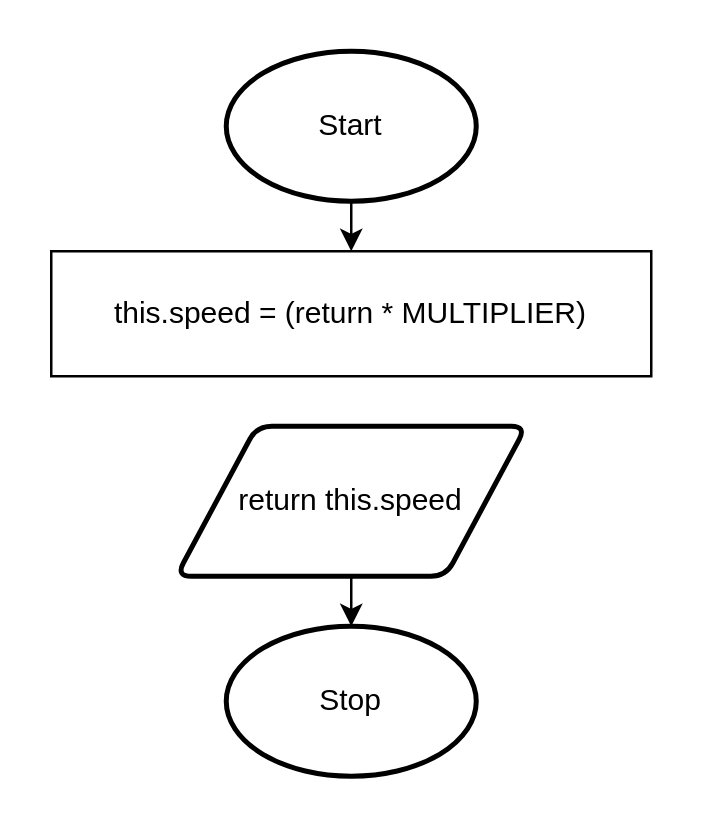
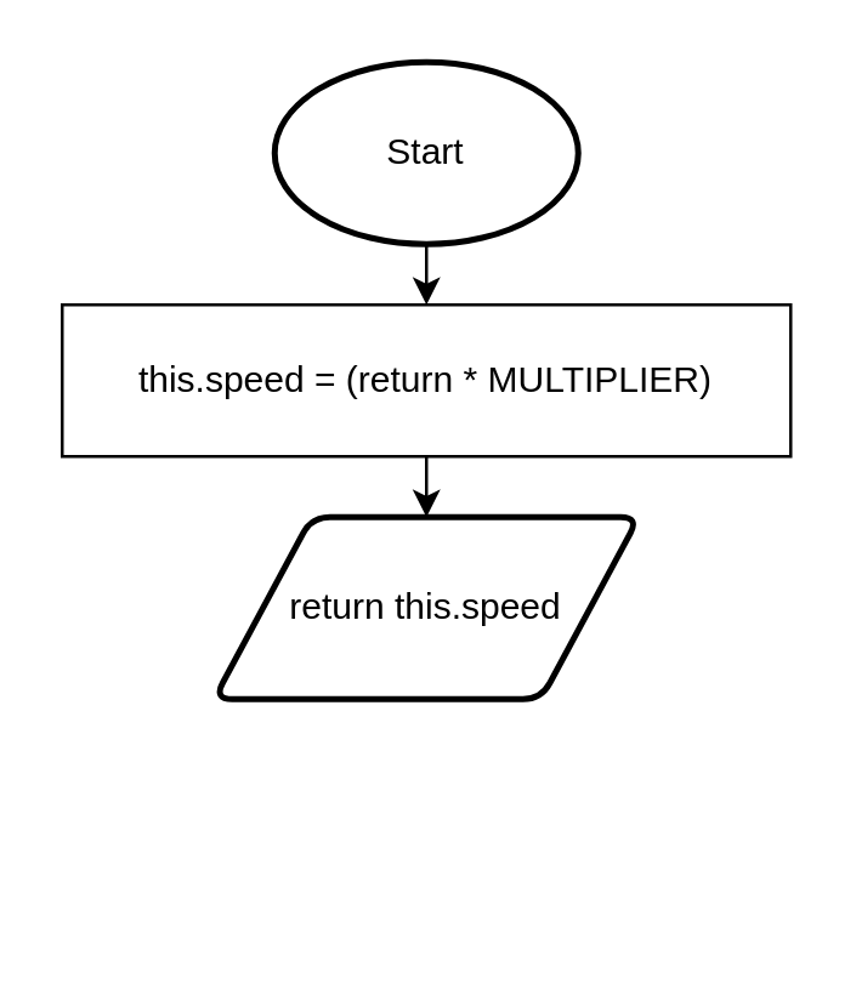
  <mxCell id="0" />
  <mxCell id="1" parent="0" />
  <mxCell id="2" style="edgeStyle=none;html=1;exitX=0.5;exitY=1;exitDx=0;exitDy=0;exitPerimeter=0;entryX=0.5;entryY=0;entryDx=0;entryDy=0;" parent="1" source="3" edge="1"><mxGeometry relative="1" as="geometry"><mxPoint x="140" y="100" as="targetPoint" /></mxGeometry></mxCell>
  <mxCell id="3" value="Start" style="strokeWidth=2;html=1;shape=mxgraph.flowchart.start_1;whiteSpace=wrap;" parent="1" vertex="1"><mxGeometry x="90" y="20" width="100" height="60" as="geometry" /></mxCell>
- <mxCell id="4" value="Stop" style="strokeWidth=2;html=1;shape=mxgraph.flowchart.start_1;whiteSpace=wrap;" parent="1" vertex="1"><mxGeometry x="90" y="250" width="100" height="60" as="geometry" /></mxCell>
- <mxCell id="5" style="edgeStyle=none;html=1;exitX=0.5;exitY=1;exitDx=0;exitDy=0;entryX=0.5;entryY=0;entryDx=0;entryDy=0;entryPerimeter=0;" parent="1" source="6" target="4" edge="1"><mxGeometry relative="1" as="geometry" /></mxCell>
  <mxCell id="6" value="return this.speed" style="shape=parallelogram;html=1;strokeWidth=2;perimeter=parallelogramPerimeter;whiteSpace=wrap;rounded=1;arcSize=12;size=0.23;" parent="1" vertex="1"><mxGeometry x="70" y="170" width="140" height="60" as="geometry" /></mxCell>
+ <mxCell id="7" style="edgeStyle=none;html=1;exitX=0.5;exitY=1;exitDx=0;exitDy=0;entryX=0.5;entryY=0;entryDx=0;entryDy=0;" edge="1" parent="1" source="8" target="6"><mxGeometry relative="1" as="geometry" /></mxCell>
  <mxCell id="8" value="this.speed = (return * MULTIPLIER)" style="rounded=0;whiteSpace=wrap;html=1;" parent="1" vertex="1"><mxGeometry x="20" y="100" width="240" height="50" as="geometry" /></mxCell>
